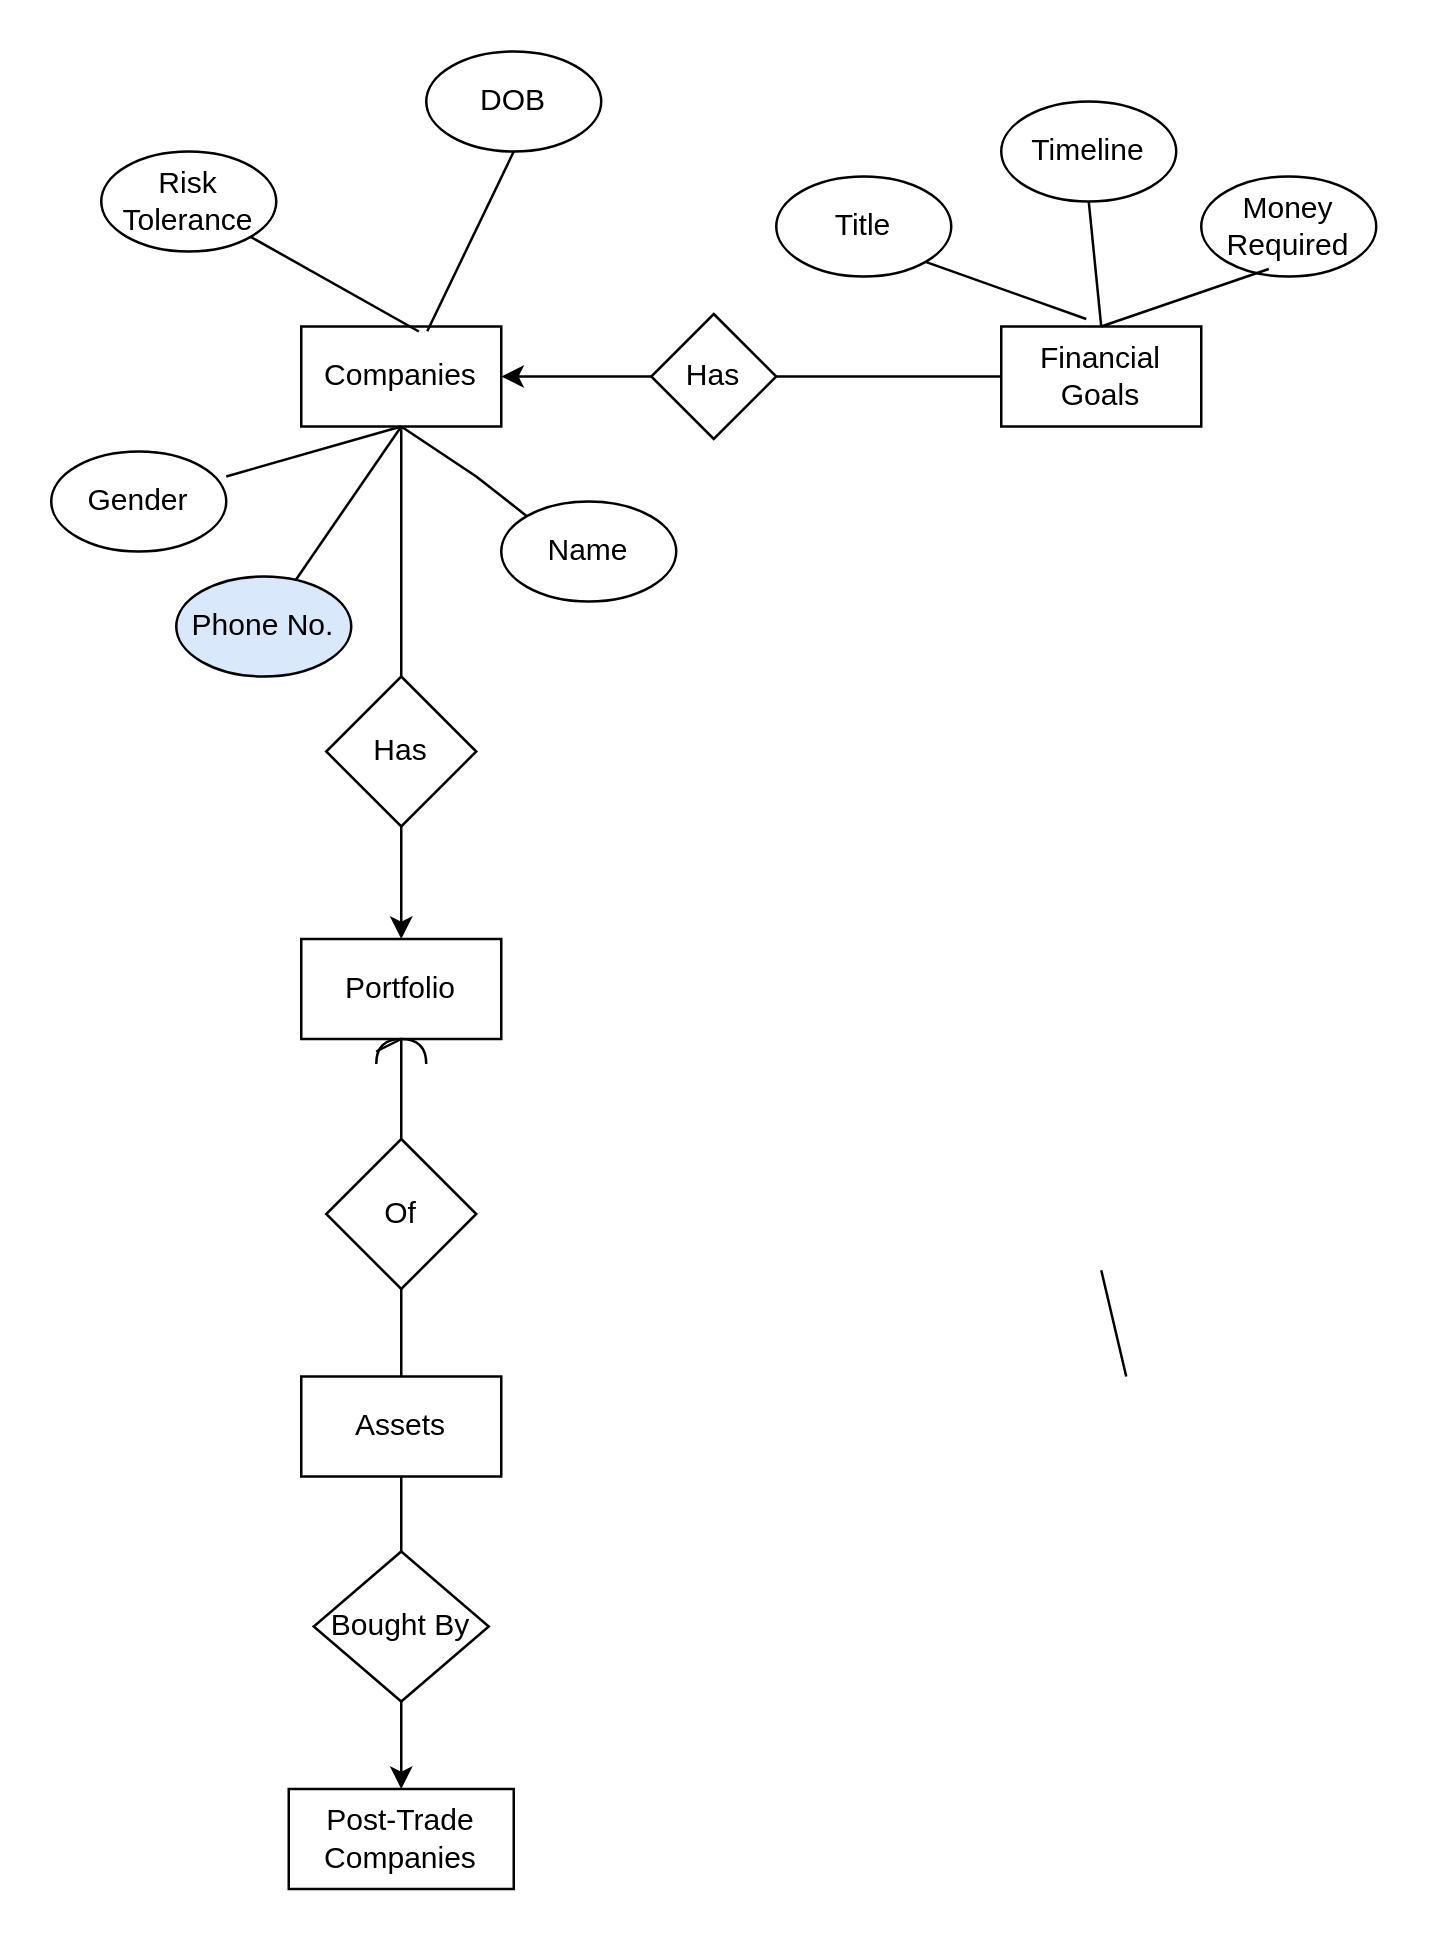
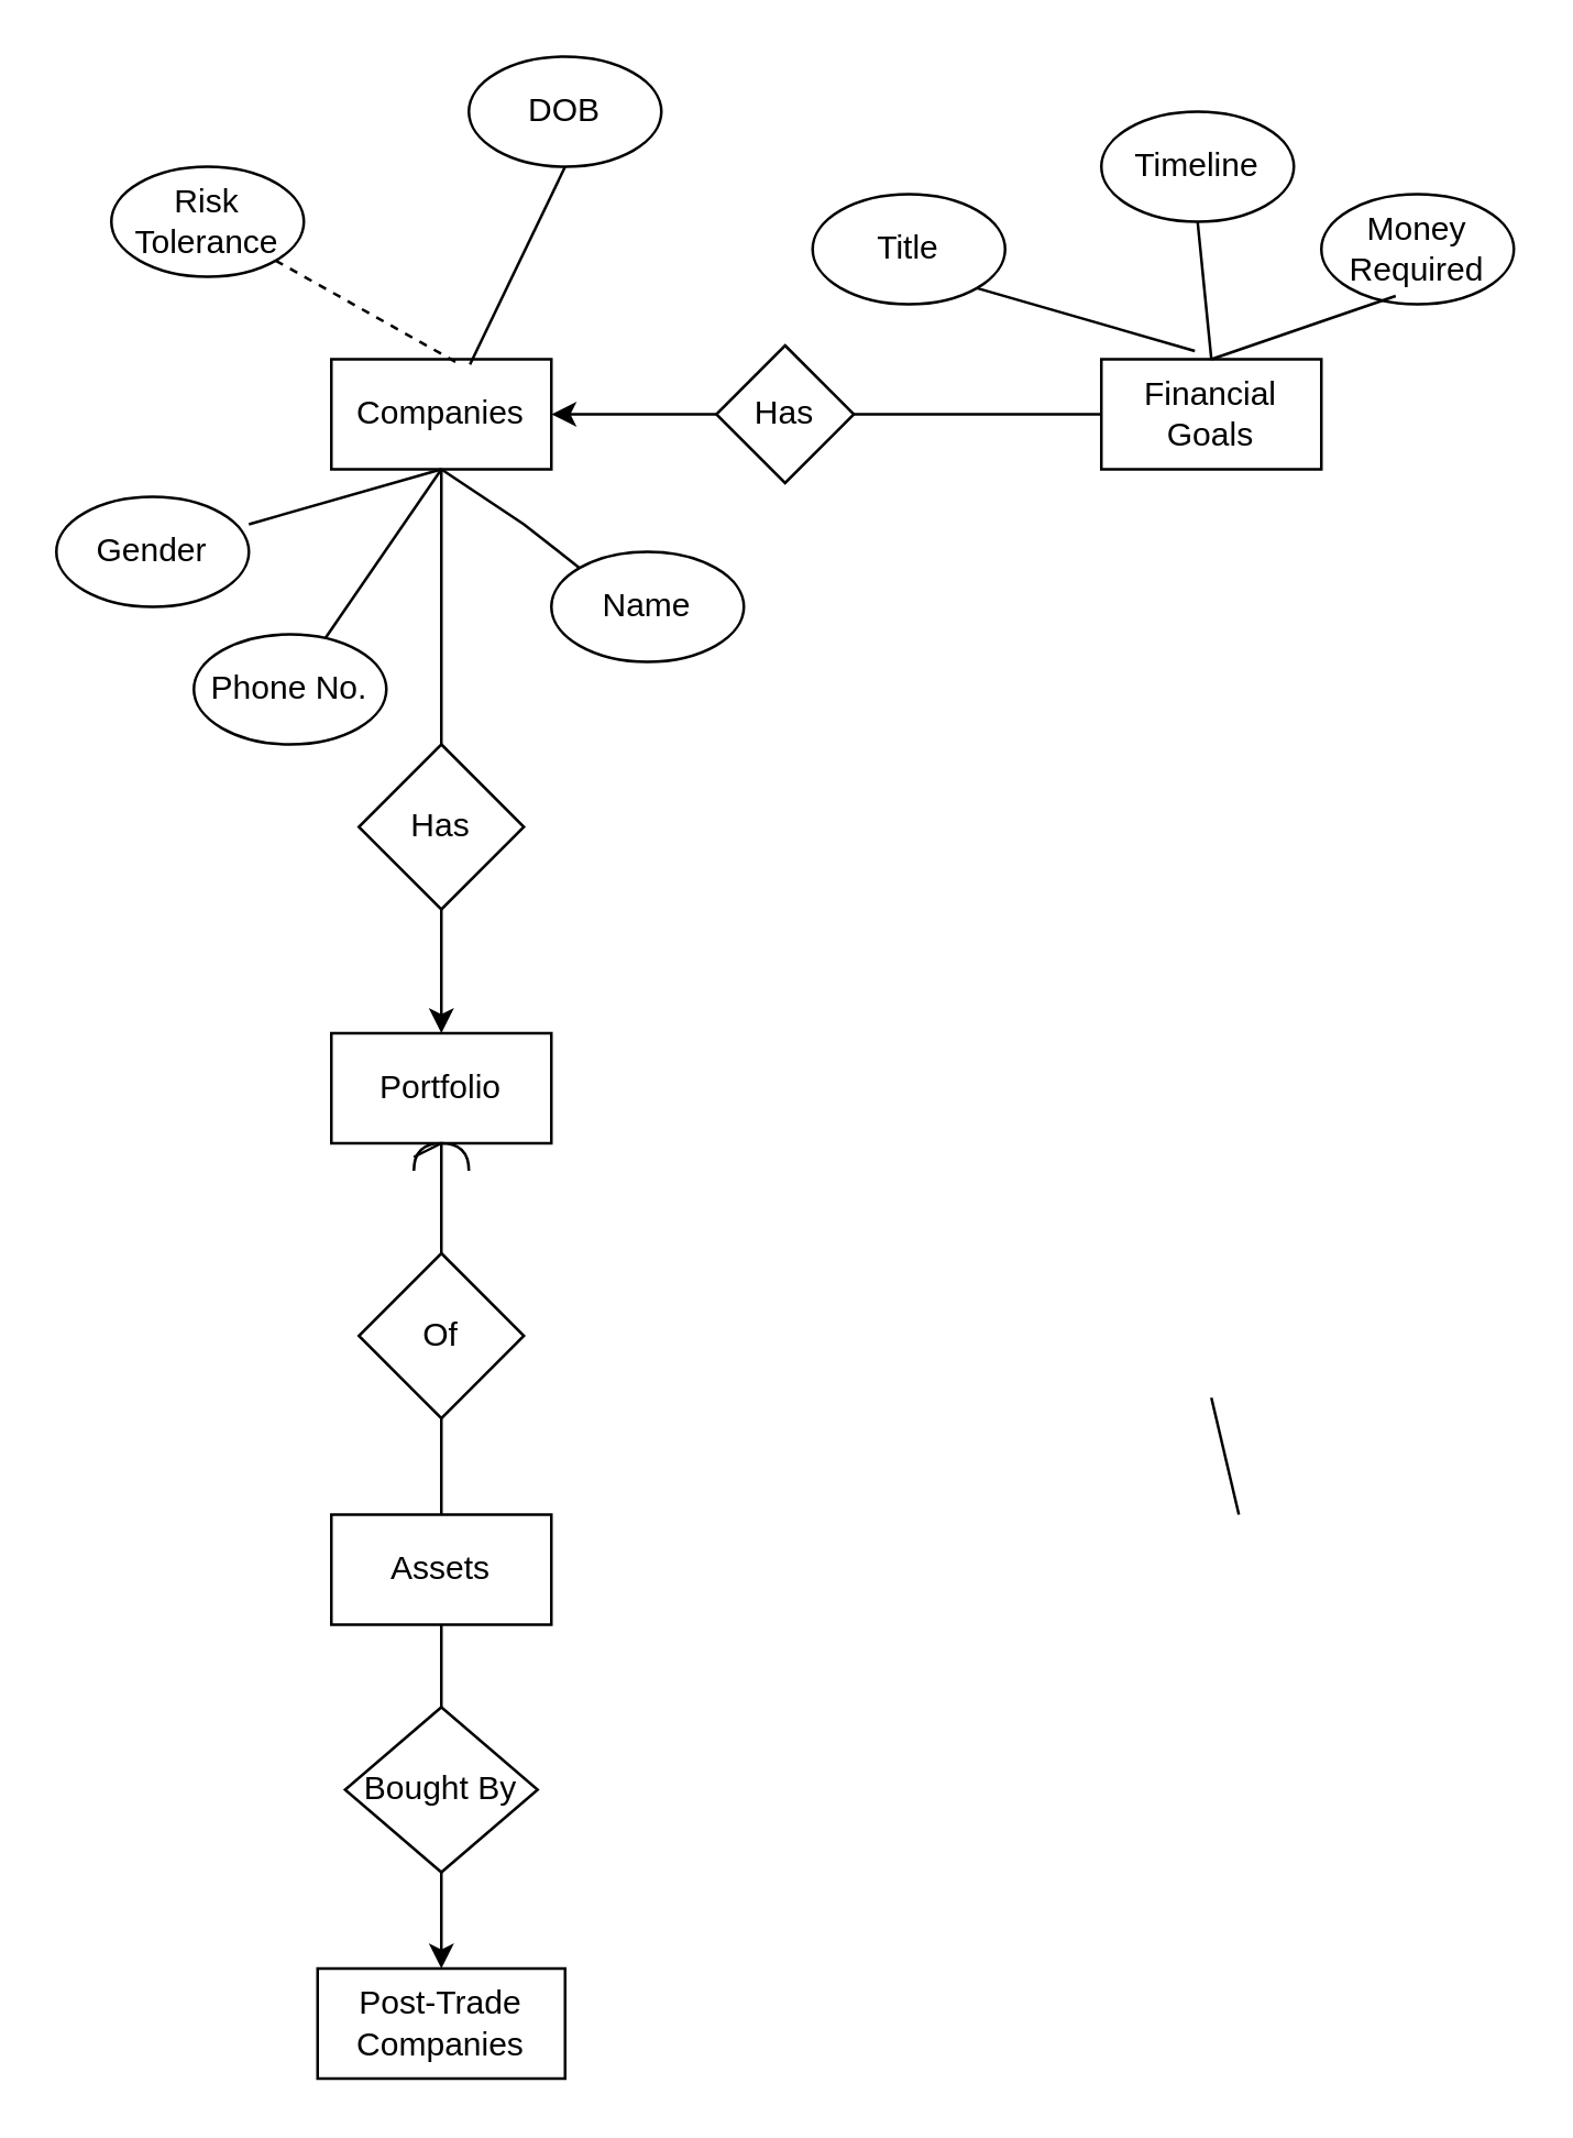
  <mxCell id="0" />
  <mxCell id="1" parent="0" />
  <mxCell id="2" value="Companies" style="rounded=0;whiteSpace=wrap;html=1;" parent="1" vertex="1"><mxGeometry x="120" y="130" width="80" height="40" as="geometry" /></mxCell>
- <mxCell id="3" value="Phone No." style="ellipse;whiteSpace=wrap;html=1;fillColor=#dae8fc;" parent="1" vertex="1"><mxGeometry x="70" y="230" width="70" height="40" as="geometry" /></mxCell>
+ <mxCell id="3" value="Phone No." style="ellipse;whiteSpace=wrap;html=1;" parent="1" vertex="1"><mxGeometry x="70" y="230" width="70" height="40" as="geometry" /></mxCell>
  <mxCell id="4" value="DOB" style="ellipse;whiteSpace=wrap;html=1;" parent="1" vertex="1"><mxGeometry x="170" y="20" width="70" height="40" as="geometry" /></mxCell>
  <mxCell id="5" value="Name" style="ellipse;whiteSpace=wrap;html=1;" parent="1" vertex="1"><mxGeometry x="200" y="200" width="70" height="40" as="geometry" /></mxCell>
  <mxCell id="6" value="Gender" style="ellipse;whiteSpace=wrap;html=1;" parent="1" vertex="1"><mxGeometry x="20" y="180" width="70" height="40" as="geometry" /></mxCell>
  <mxCell id="7" value="" style="endArrow=none;html=1;rounded=0;entryX=0.5;entryY=1;entryDx=0;entryDy=0;exitX=1;exitY=0.25;exitDx=0;exitDy=0;exitPerimeter=0;" parent="1" source="6" target="2" edge="1"><mxGeometry width="50" height="50" relative="1" as="geometry"><mxPoint x="150" y="240" as="sourcePoint" /><mxPoint x="200" y="190" as="targetPoint" /></mxGeometry></mxCell>
  <mxCell id="8" value="" style="endArrow=none;html=1;rounded=0;entryX=0.5;entryY=1;entryDx=0;entryDy=0;" parent="1" source="3" target="2" edge="1"><mxGeometry width="50" height="50" relative="1" as="geometry"><mxPoint x="150" y="240" as="sourcePoint" /><mxPoint x="160" y="180" as="targetPoint" /></mxGeometry></mxCell>
  <mxCell id="9" value="" style="endArrow=none;html=1;rounded=0;exitX=0.5;exitY=1;exitDx=0;exitDy=0;entryX=0.63;entryY=0.047;entryDx=0;entryDy=0;entryPerimeter=0;" parent="1" source="4" target="2" edge="1"><mxGeometry width="50" height="50" relative="1" as="geometry"><mxPoint x="150" y="240" as="sourcePoint" /><mxPoint x="160" y="170" as="targetPoint" /></mxGeometry></mxCell>
  <mxCell id="10" value="" style="endArrow=none;html=1;rounded=0;exitX=0;exitY=0;exitDx=0;exitDy=0;entryX=0.5;entryY=1;entryDx=0;entryDy=0;" parent="1" source="5" target="2" edge="1"><mxGeometry width="50" height="50" relative="1" as="geometry"><mxPoint x="150" y="240" as="sourcePoint" /><mxPoint x="160" y="180" as="targetPoint" /><Array as="points"><mxPoint x="190" y="190" /></Array></mxGeometry></mxCell>
  <mxCell id="11" value="Risk Tolerance" style="ellipse;whiteSpace=wrap;html=1;" parent="1" vertex="1"><mxGeometry x="40" y="60" width="70" height="40" as="geometry" /></mxCell>
- <mxCell id="12" value="" style="endArrow=none;html=1;rounded=0;entryX=0.588;entryY=0.05;entryDx=0;entryDy=0;entryPerimeter=0;exitX=1;exitY=1;exitDx=0;exitDy=0;" parent="1" source="11" target="2" edge="1"><mxGeometry width="50" height="50" relative="1" as="geometry"><mxPoint x="150" y="240" as="sourcePoint" /><mxPoint x="200" y="190" as="targetPoint" /></mxGeometry></mxCell>
+ <mxCell id="12" value="" style="endArrow=none;html=1;rounded=0;entryX=0.588;entryY=0.05;entryDx=0;entryDy=0;entryPerimeter=0;exitX=1;exitY=1;exitDx=0;exitDy=0;dashed=1;" parent="1" source="11" target="2" edge="1"><mxGeometry width="50" height="50" relative="1" as="geometry"><mxPoint x="150" y="240" as="sourcePoint" /><mxPoint x="200" y="190" as="targetPoint" /></mxGeometry></mxCell>
  <mxCell id="13" value="Financial Goals" style="rounded=0;whiteSpace=wrap;html=1;" parent="1" vertex="1"><mxGeometry x="400" y="130" width="80" height="40" as="geometry" /></mxCell>
- <mxCell id="14" value="Title" style="ellipse;whiteSpace=wrap;html=1;" parent="1" vertex="1"><mxGeometry x="310" y="70" width="70" height="40" as="geometry" /></mxCell>
+ <mxCell id="14" value="Title" style="ellipse;whiteSpace=wrap;html=1;" parent="1" vertex="1"><mxGeometry x="295" y="70" width="70" height="40" as="geometry" /></mxCell>
  <mxCell id="15" value="Timeline" style="ellipse;whiteSpace=wrap;html=1;" parent="1" vertex="1"><mxGeometry x="400" y="40" width="70" height="40" as="geometry" /></mxCell>
  <mxCell id="16" value="Money Required" style="ellipse;whiteSpace=wrap;html=1;" parent="1" vertex="1"><mxGeometry x="480" y="70" width="70" height="40" as="geometry" /></mxCell>
  <mxCell id="17" value="" style="endArrow=none;html=1;rounded=0;exitX=1;exitY=1;exitDx=0;exitDy=0;entryX=0.425;entryY=-0.075;entryDx=0;entryDy=0;entryPerimeter=0;" parent="1" source="14" target="13" edge="1"><mxGeometry width="50" height="50" relative="1" as="geometry"><mxPoint x="390" y="200" as="sourcePoint" /><mxPoint x="440" y="150" as="targetPoint" /></mxGeometry></mxCell>
  <mxCell id="18" value="" style="endArrow=none;html=1;rounded=0;exitX=0.5;exitY=1;exitDx=0;exitDy=0;" parent="1" source="15" edge="1"><mxGeometry width="50" height="50" relative="1" as="geometry"><mxPoint x="390" y="200" as="sourcePoint" /><mxPoint x="440" y="130" as="targetPoint" /></mxGeometry></mxCell>
  <mxCell id="19" value="" style="endArrow=none;html=1;rounded=0;exitX=0.386;exitY=0.925;exitDx=0;exitDy=0;exitPerimeter=0;entryX=0.5;entryY=0;entryDx=0;entryDy=0;" parent="1" source="16" target="13" edge="1"><mxGeometry width="50" height="50" relative="1" as="geometry"><mxPoint x="390" y="200" as="sourcePoint" /><mxPoint x="440" y="150" as="targetPoint" /></mxGeometry></mxCell>
  <mxCell id="20" value="Has" style="rhombus;whiteSpace=wrap;html=1;" parent="1" vertex="1"><mxGeometry x="260" y="125" width="50" height="50" as="geometry" /></mxCell>
  <mxCell id="21" value="" style="endArrow=none;html=1;rounded=0;entryX=0;entryY=0.5;entryDx=0;entryDy=0;exitX=1;exitY=0.5;exitDx=0;exitDy=0;" parent="1" source="20" target="13" edge="1"><mxGeometry width="50" height="50" relative="1" as="geometry"><mxPoint x="320" y="150" as="sourcePoint" /><mxPoint x="330" y="90" as="targetPoint" /></mxGeometry></mxCell>
  <mxCell id="22" value="" style="endArrow=classic;html=1;rounded=0;entryX=1;entryY=0.5;entryDx=0;entryDy=0;exitX=0;exitY=0.5;exitDx=0;exitDy=0;" parent="1" source="20" target="2" edge="1"><mxGeometry width="50" height="50" relative="1" as="geometry"><mxPoint x="280" y="140" as="sourcePoint" /><mxPoint x="330" y="90" as="targetPoint" /></mxGeometry></mxCell>
  <mxCell id="23" value="Assets" style="rounded=0;whiteSpace=wrap;html=1;" parent="1" vertex="1"><mxGeometry x="120" y="550" width="80" height="40" as="geometry" /></mxCell>
  <mxCell id="24" style="edgeStyle=orthogonalEdgeStyle;rounded=0;orthogonalLoop=1;jettySize=auto;html=1;exitX=0.5;exitY=1;exitDx=0;exitDy=0;entryX=0.5;entryY=0;entryDx=0;entryDy=0;" parent="1" source="25" target="27" edge="1"><mxGeometry relative="1" as="geometry" /></mxCell>
  <mxCell id="25" value="Has" style="rhombus;whiteSpace=wrap;html=1;" parent="1" vertex="1"><mxGeometry x="130" y="270" width="60" height="60" as="geometry" /></mxCell>
  <mxCell id="26" value="" style="endArrow=none;html=1;rounded=0;exitX=0.5;exitY=0;exitDx=0;exitDy=0;" parent="1" source="25" edge="1"><mxGeometry width="50" height="50" relative="1" as="geometry"><mxPoint x="290" y="290" as="sourcePoint" /><mxPoint x="160" y="170" as="targetPoint" /></mxGeometry></mxCell>
  <mxCell id="27" value="Portfolio" style="rounded=0;whiteSpace=wrap;html=1;" parent="1" vertex="1"><mxGeometry x="120" y="375" width="80" height="40" as="geometry" /></mxCell>
  <mxCell id="28" value="Of" style="rhombus;whiteSpace=wrap;html=1;" parent="1" vertex="1"><mxGeometry x="130" y="455" width="60" height="60" as="geometry" /></mxCell>
  <mxCell id="29" value="" style="endArrow=none;html=1;rounded=0;entryX=0.5;entryY=1;entryDx=0;entryDy=0;exitX=0.5;exitY=0;exitDx=0;exitDy=0;" parent="1" source="32" target="27" edge="1"><mxGeometry width="50" height="50" relative="1" as="geometry"><mxPoint x="160" y="450" as="sourcePoint" /><mxPoint x="340" y="390" as="targetPoint" /></mxGeometry></mxCell>
  <mxCell id="30" value="" style="endArrow=none;html=1;rounded=0;entryX=0.5;entryY=1;entryDx=0;entryDy=0;exitX=0.5;exitY=0;exitDx=0;exitDy=0;" parent="1" source="23" target="28" edge="1"><mxGeometry width="50" height="50" relative="1" as="geometry"><mxPoint x="290" y="440" as="sourcePoint" /><mxPoint x="340" y="390" as="targetPoint" /></mxGeometry></mxCell>
  <mxCell id="31" value="" style="endArrow=none;html=1;rounded=0;entryX=1;entryY=0.5;entryDx=0;entryDy=0;exitX=0.5;exitY=0;exitDx=0;exitDy=0;entryPerimeter=0;" parent="1" source="28" target="32" edge="1"><mxGeometry width="50" height="50" relative="1" as="geometry"><mxPoint x="160" y="455" as="sourcePoint" /><mxPoint x="160" y="415" as="targetPoint" /></mxGeometry></mxCell>
  <mxCell id="32" value="" style="shape=requiredInterface;html=1;verticalLabelPosition=bottom;sketch=0;rotation=-90;" parent="1" vertex="1"><mxGeometry x="155" y="410" width="10" height="20" as="geometry" /></mxCell>
  <mxCell id="33" value="" style="endArrow=none;html=1;rounded=0;exitX=1;exitY=0.75;exitDx=0;exitDy=0;" parent="1" edge="1"><mxGeometry width="50" height="50" relative="1" as="geometry"><mxPoint x="440" y="507.5" as="sourcePoint" /><mxPoint x="450" y="550" as="targetPoint" /></mxGeometry></mxCell>
  <mxCell id="34" value="Post-Trade Companies" style="rounded=0;whiteSpace=wrap;html=1;" parent="1" vertex="1"><mxGeometry x="115" y="715" width="90" height="40" as="geometry" /></mxCell>
  <mxCell id="35" value="Bought By" style="rhombus;whiteSpace=wrap;html=1;" parent="1" vertex="1"><mxGeometry x="125" y="620" width="70" height="60" as="geometry" /></mxCell>
  <mxCell id="36" value="" style="endArrow=none;html=1;rounded=0;entryX=0.5;entryY=1;entryDx=0;entryDy=0;exitX=0.5;exitY=0;exitDx=0;exitDy=0;" parent="1" source="35" target="23" edge="1"><mxGeometry width="50" height="50" relative="1" as="geometry"><mxPoint x="210" y="560" as="sourcePoint" /><mxPoint x="260" y="510" as="targetPoint" /></mxGeometry></mxCell>
  <mxCell id="37" value="" style="endArrow=classic;html=1;rounded=0;exitX=0.5;exitY=1;exitDx=0;exitDy=0;entryX=0.5;entryY=0;entryDx=0;entryDy=0;" parent="1" source="35" target="34" edge="1"><mxGeometry width="50" height="50" relative="1" as="geometry"><mxPoint x="150" y="710" as="sourcePoint" /><mxPoint x="200" y="660" as="targetPoint" /></mxGeometry></mxCell>
